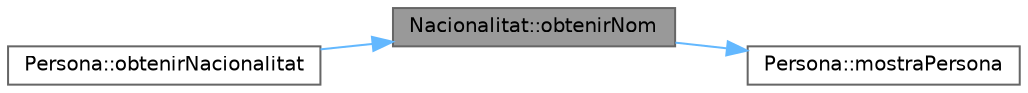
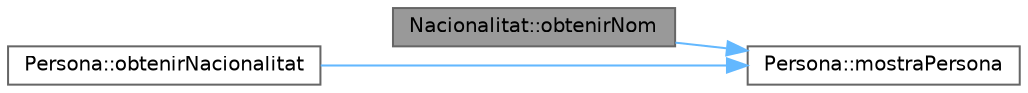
  digraph {
    rankdir=RL
    node [color=grey40 fillcolor=white fontname=Helvetica fontsize=10 shape=box style=filled]
    edge [color=steelblue1 dir=back fontname=Helvetica fontsize=10 labelfontname=Helvetica labelfontsize=10 style=solid]
    n1 [color=gray40 fillcolor=grey60 fontcolor=black height=0.2 label="Nacionalitat::obtenirNom" width=0.4]
    n2 [height=0.2 label="Persona::obtenirNacionalitat" width=0.4]
    n3 [height=0.2 label="Persona::mostraPersona" width=0.4]
-   n1 -> n2
+   n3 -> n2
    n3 -> n1
  }
